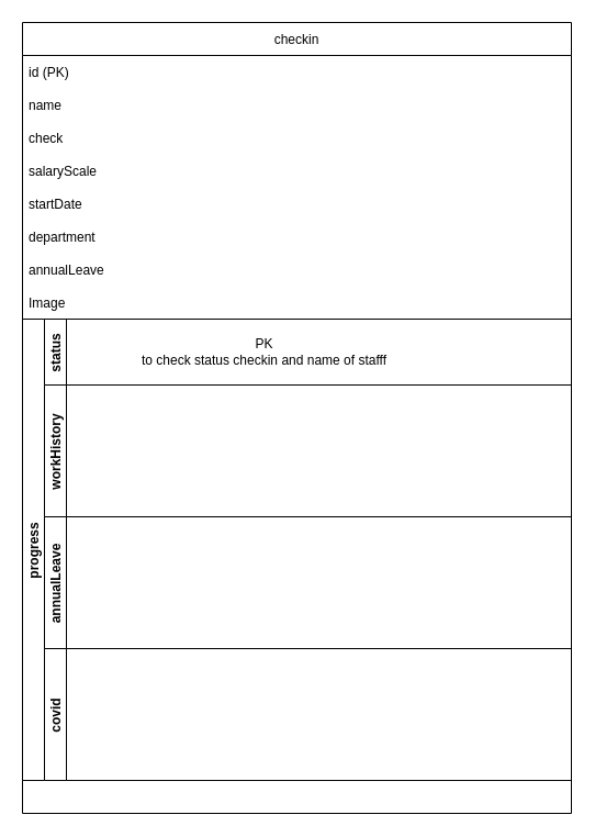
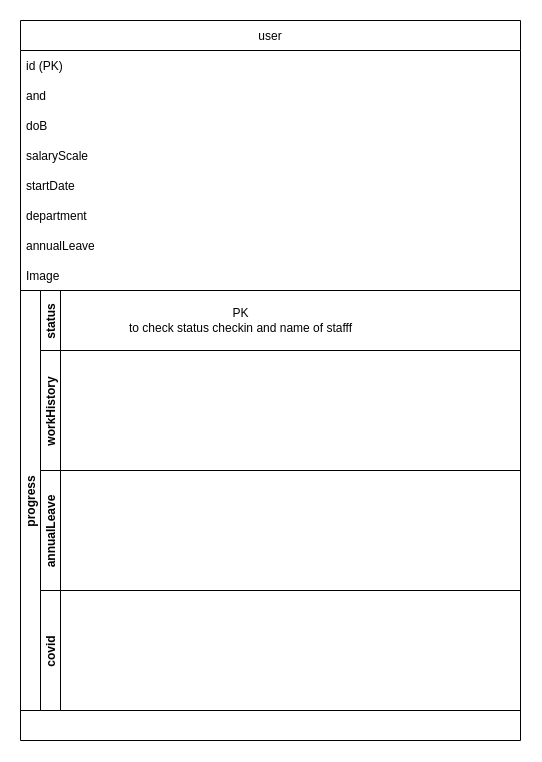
  <mxCell id="0" />
  <mxCell id="1" parent="0" />
- <mxCell id="2" value="checkin" style="swimlane;fontStyle=0;childLayout=stackLayout;horizontal=1;startSize=30;horizontalStack=0;resizeParent=1;resizeParentMax=0;resizeLast=0;collapsible=1;marginBottom=0;" vertex="1" parent="1"><mxGeometry x="20" y="20" width="500" height="720" as="geometry"><mxRectangle x="40" y="140" width="60" height="30" as="alternateBounds" /></mxGeometry></mxCell>
+ <mxCell id="2" value="user" style="swimlane;fontStyle=0;childLayout=stackLayout;horizontal=1;startSize=30;horizontalStack=0;resizeParent=1;resizeParentMax=0;resizeLast=0;collapsible=1;marginBottom=0;" vertex="1" parent="1"><mxGeometry x="20" y="20" width="500" height="720" as="geometry"><mxRectangle x="40" y="140" width="60" height="30" as="alternateBounds" /></mxGeometry></mxCell>
  <mxCell id="3" value="id (PK)" style="text;strokeColor=none;fillColor=none;align=left;verticalAlign=middle;spacingLeft=4;spacingRight=4;overflow=hidden;points=[[0,0.5],[1,0.5]];portConstraint=eastwest;rotatable=0;" vertex="1" parent="2"><mxGeometry y="30" width="500" height="30" as="geometry" /></mxCell>
- <mxCell id="4" value="name" style="text;strokeColor=none;fillColor=none;align=left;verticalAlign=middle;spacingLeft=4;spacingRight=4;overflow=hidden;points=[[0,0.5],[1,0.5]];portConstraint=eastwest;rotatable=0;" vertex="1" parent="2"><mxGeometry y="60" width="500" height="30" as="geometry" /></mxCell>
- <mxCell id="5" value="check" style="text;strokeColor=none;fillColor=none;align=left;verticalAlign=middle;spacingLeft=4;spacingRight=4;overflow=hidden;points=[[0,0.5],[1,0.5]];portConstraint=eastwest;rotatable=0;" vertex="1" parent="2"><mxGeometry y="90" width="500" height="30" as="geometry" /></mxCell>
+ <mxCell id="4" value="and" style="text;strokeColor=none;fillColor=none;align=left;verticalAlign=middle;spacingLeft=4;spacingRight=4;overflow=hidden;points=[[0,0.5],[1,0.5]];portConstraint=eastwest;rotatable=0;" vertex="1" parent="2"><mxGeometry y="60" width="500" height="30" as="geometry" /></mxCell>
+ <mxCell id="5" value="doB" style="text;strokeColor=none;fillColor=none;align=left;verticalAlign=middle;spacingLeft=4;spacingRight=4;overflow=hidden;points=[[0,0.5],[1,0.5]];portConstraint=eastwest;rotatable=0;" vertex="1" parent="2"><mxGeometry y="90" width="500" height="30" as="geometry" /></mxCell>
  <mxCell id="6" value="salaryScale" style="text;strokeColor=none;fillColor=none;align=left;verticalAlign=middle;spacingLeft=4;spacingRight=4;overflow=hidden;points=[[0,0.5],[1,0.5]];portConstraint=eastwest;rotatable=0;" vertex="1" parent="2"><mxGeometry y="120" width="500" height="30" as="geometry" /></mxCell>
  <mxCell id="7" value="startDate" style="text;strokeColor=none;fillColor=none;align=left;verticalAlign=middle;spacingLeft=4;spacingRight=4;overflow=hidden;points=[[0,0.5],[1,0.5]];portConstraint=eastwest;rotatable=0;" vertex="1" parent="2"><mxGeometry y="150" width="500" height="30" as="geometry" /></mxCell>
  <mxCell id="8" value="department" style="text;strokeColor=none;fillColor=none;align=left;verticalAlign=middle;spacingLeft=4;spacingRight=4;overflow=hidden;points=[[0,0.5],[1,0.5]];portConstraint=eastwest;rotatable=0;" vertex="1" parent="2"><mxGeometry y="180" width="500" height="30" as="geometry" /></mxCell>
  <mxCell id="9" value="annualLeave" style="text;strokeColor=none;fillColor=none;align=left;verticalAlign=middle;spacingLeft=4;spacingRight=4;overflow=hidden;points=[[0,0.5],[1,0.5]];portConstraint=eastwest;rotatable=0;" vertex="1" parent="2"><mxGeometry y="210" width="500" height="30" as="geometry" /></mxCell>
  <mxCell id="10" value="Image" style="text;strokeColor=none;fillColor=none;align=left;verticalAlign=middle;spacingLeft=4;spacingRight=4;overflow=hidden;points=[[0,0.5],[1,0.5]];portConstraint=eastwest;rotatable=0;" vertex="1" parent="2"><mxGeometry y="240" width="500" height="30" as="geometry" /></mxCell>
  <mxCell id="11" value="progress" style="swimlane;childLayout=stackLayout;resizeParent=1;resizeParentMax=0;horizontal=0;startSize=20;horizontalStack=0;" vertex="1" parent="2"><mxGeometry y="270" width="500" height="420" as="geometry" /></mxCell>
  <mxCell id="12" value="status" style="swimlane;startSize=20;horizontal=0;" vertex="1" parent="11"><mxGeometry x="20" width="480" height="60" as="geometry" /></mxCell>
  <mxCell id="13" value="PK&lt;br&gt;to check status checkin and name of stafff" style="text;html=1;align=center;verticalAlign=middle;resizable=0;points=[];autosize=1;strokeColor=none;fillColor=none;" vertex="1" parent="12"><mxGeometry x="70" y="15" width="260" height="30" as="geometry" /></mxCell>
  <mxCell id="14" value="workHistory" style="swimlane;startSize=20;horizontal=0;" vertex="1" parent="11"><mxGeometry x="20" y="60" width="480" height="120" as="geometry" /></mxCell>
  <mxCell id="15" value="annualLeave" style="swimlane;startSize=20;horizontal=0;" vertex="1" parent="11"><mxGeometry x="20" y="180" width="480" height="120" as="geometry" /></mxCell>
  <mxCell id="16" value="covid" style="swimlane;startSize=20;horizontal=0;" vertex="1" parent="11"><mxGeometry x="20" y="300" width="480" height="120" as="geometry" /></mxCell>
  <mxCell id="17" style="text;strokeColor=none;fillColor=none;align=left;verticalAlign=middle;spacingLeft=4;spacingRight=4;overflow=hidden;points=[[0,0.5],[1,0.5]];portConstraint=eastwest;rotatable=0;" vertex="1" parent="2"><mxGeometry y="690" width="500" height="30" as="geometry" /></mxCell>
